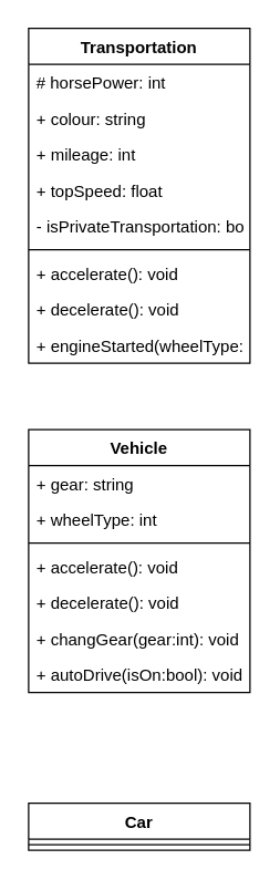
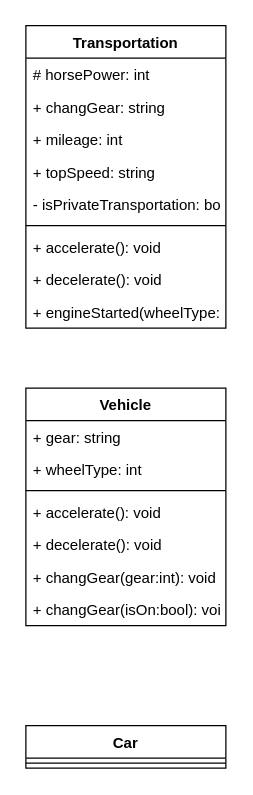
  <mxCell id="0" />
  <mxCell id="1" parent="0" />
  <mxCell id="2" value="Vehicle" style="swimlane;fontStyle=1;align=center;verticalAlign=top;childLayout=stackLayout;horizontal=1;startSize=26;horizontalStack=0;resizeParent=1;resizeParentMax=0;resizeLast=0;collapsible=1;marginBottom=0;" vertex="1" parent="1"><mxGeometry x="20" y="310" width="160" height="190" as="geometry" /></mxCell>
  <mxCell id="3" value="+ gear: string" style="text;strokeColor=none;fillColor=none;align=left;verticalAlign=top;spacingLeft=4;spacingRight=4;overflow=hidden;rotatable=0;points=[[0,0.5],[1,0.5]];portConstraint=eastwest;" vertex="1" parent="2"><mxGeometry y="26" width="160" height="26" as="geometry" /></mxCell>
  <mxCell id="4" value="+ wheelType: int" style="text;strokeColor=none;fillColor=none;align=left;verticalAlign=top;spacingLeft=4;spacingRight=4;overflow=hidden;rotatable=0;points=[[0,0.5],[1,0.5]];portConstraint=eastwest;" vertex="1" parent="2"><mxGeometry y="52" width="160" height="26" as="geometry" /></mxCell>
  <mxCell id="5" value="" style="line;strokeWidth=1;fillColor=none;align=left;verticalAlign=middle;spacingTop=-1;spacingLeft=3;spacingRight=3;rotatable=0;labelPosition=right;points=[];portConstraint=eastwest;" vertex="1" parent="2"><mxGeometry y="78" width="160" height="8" as="geometry" /></mxCell>
  <mxCell id="6" value="+ accelerate(): void" style="text;strokeColor=none;fillColor=none;align=left;verticalAlign=top;spacingLeft=4;spacingRight=4;overflow=hidden;rotatable=0;points=[[0,0.5],[1,0.5]];portConstraint=eastwest;" vertex="1" parent="2"><mxGeometry y="86" width="160" height="26" as="geometry" /></mxCell>
  <mxCell id="7" value="+ decelerate(): void" style="text;strokeColor=none;fillColor=none;align=left;verticalAlign=top;spacingLeft=4;spacingRight=4;overflow=hidden;rotatable=0;points=[[0,0.5],[1,0.5]];portConstraint=eastwest;" vertex="1" parent="2"><mxGeometry y="112" width="160" height="26" as="geometry" /></mxCell>
  <mxCell id="8" value="+ changGear(gear:int): void" style="text;strokeColor=none;fillColor=none;align=left;verticalAlign=top;spacingLeft=4;spacingRight=4;overflow=hidden;rotatable=0;points=[[0,0.5],[1,0.5]];portConstraint=eastwest;" vertex="1" parent="2"><mxGeometry y="138" width="160" height="26" as="geometry" /></mxCell>
- <mxCell id="9" value="+ autoDrive(isOn:bool): void" style="text;strokeColor=none;fillColor=none;align=left;verticalAlign=top;spacingLeft=4;spacingRight=4;overflow=hidden;rotatable=0;points=[[0,0.5],[1,0.5]];portConstraint=eastwest;" vertex="1" parent="2"><mxGeometry y="164" width="160" height="26" as="geometry" /></mxCell>
+ <mxCell id="9" value="+ changGear(isOn:bool): void" style="text;strokeColor=none;fillColor=none;align=left;verticalAlign=top;spacingLeft=4;spacingRight=4;overflow=hidden;rotatable=0;points=[[0,0.5],[1,0.5]];portConstraint=eastwest;" vertex="1" parent="2"><mxGeometry y="164" width="160" height="26" as="geometry" /></mxCell>
  <mxCell id="10" value="Car" style="swimlane;fontStyle=1;align=center;verticalAlign=top;childLayout=stackLayout;horizontal=1;startSize=26;horizontalStack=0;resizeParent=1;resizeParentMax=0;resizeLast=0;collapsible=1;marginBottom=0;" parent="1" vertex="1"><mxGeometry x="20" y="580" width="160" height="34" as="geometry" /></mxCell>
  <mxCell id="11" value="" style="line;strokeWidth=1;fillColor=none;align=left;verticalAlign=middle;spacingTop=-1;spacingLeft=3;spacingRight=3;rotatable=0;labelPosition=right;points=[];portConstraint=eastwest;" parent="10" vertex="1"><mxGeometry y="26" width="160" height="8" as="geometry" /></mxCell>
  <mxCell id="12" value="Transportation" style="swimlane;fontStyle=1;align=center;verticalAlign=top;childLayout=stackLayout;horizontal=1;startSize=26;horizontalStack=0;resizeParent=1;resizeParentMax=0;resizeLast=0;collapsible=1;marginBottom=0;" vertex="1" parent="1"><mxGeometry x="20" y="20" width="160" height="242" as="geometry" /></mxCell>
  <mxCell id="13" value="# horsePower: int" style="text;strokeColor=none;fillColor=none;align=left;verticalAlign=top;spacingLeft=4;spacingRight=4;overflow=hidden;rotatable=0;points=[[0,0.5],[1,0.5]];portConstraint=eastwest;" vertex="1" parent="12"><mxGeometry y="26" width="160" height="26" as="geometry" /></mxCell>
- <mxCell id="14" value="+ colour: string" style="text;strokeColor=none;fillColor=none;align=left;verticalAlign=top;spacingLeft=4;spacingRight=4;overflow=hidden;rotatable=0;points=[[0,0.5],[1,0.5]];portConstraint=eastwest;" vertex="1" parent="12"><mxGeometry y="52" width="160" height="26" as="geometry" /></mxCell>
+ <mxCell id="14" value="+ changGear: string" style="text;strokeColor=none;fillColor=none;align=left;verticalAlign=top;spacingLeft=4;spacingRight=4;overflow=hidden;rotatable=0;points=[[0,0.5],[1,0.5]];portConstraint=eastwest;" vertex="1" parent="12"><mxGeometry y="52" width="160" height="26" as="geometry" /></mxCell>
  <mxCell id="15" value="+ mileage: int" style="text;strokeColor=none;fillColor=none;align=left;verticalAlign=top;spacingLeft=4;spacingRight=4;overflow=hidden;rotatable=0;points=[[0,0.5],[1,0.5]];portConstraint=eastwest;" vertex="1" parent="12"><mxGeometry y="78" width="160" height="26" as="geometry" /></mxCell>
- <mxCell id="16" value="+ topSpeed: float" style="text;strokeColor=none;fillColor=none;align=left;verticalAlign=top;spacingLeft=4;spacingRight=4;overflow=hidden;rotatable=0;points=[[0,0.5],[1,0.5]];portConstraint=eastwest;" vertex="1" parent="12"><mxGeometry y="104" width="160" height="26" as="geometry" /></mxCell>
+ <mxCell id="16" value="+ topSpeed: string" style="text;strokeColor=none;fillColor=none;align=left;verticalAlign=top;spacingLeft=4;spacingRight=4;overflow=hidden;rotatable=0;points=[[0,0.5],[1,0.5]];portConstraint=eastwest;" vertex="1" parent="12"><mxGeometry y="104" width="160" height="26" as="geometry" /></mxCell>
  <mxCell id="17" value="- isPrivateTransportation: bool" style="text;strokeColor=none;fillColor=none;align=left;verticalAlign=top;spacingLeft=4;spacingRight=4;overflow=hidden;rotatable=0;points=[[0,0.5],[1,0.5]];portConstraint=eastwest;" vertex="1" parent="12"><mxGeometry y="130" width="160" height="26" as="geometry" /></mxCell>
  <mxCell id="18" value="" style="line;strokeWidth=1;fillColor=none;align=left;verticalAlign=middle;spacingTop=-1;spacingLeft=3;spacingRight=3;rotatable=0;labelPosition=right;points=[];portConstraint=eastwest;" vertex="1" parent="12"><mxGeometry y="156" width="160" height="8" as="geometry" /></mxCell>
  <mxCell id="19" value="+ accelerate(): void" style="text;strokeColor=none;fillColor=none;align=left;verticalAlign=top;spacingLeft=4;spacingRight=4;overflow=hidden;rotatable=0;points=[[0,0.5],[1,0.5]];portConstraint=eastwest;" vertex="1" parent="12"><mxGeometry y="164" width="160" height="26" as="geometry" /></mxCell>
  <mxCell id="20" value="+ decelerate(): void" style="text;strokeColor=none;fillColor=none;align=left;verticalAlign=top;spacingLeft=4;spacingRight=4;overflow=hidden;rotatable=0;points=[[0,0.5],[1,0.5]];portConstraint=eastwest;" vertex="1" parent="12"><mxGeometry y="190" width="160" height="26" as="geometry" /></mxCell>
  <mxCell id="21" value="+ engineStarted(wheelType:bool): void" style="text;strokeColor=none;fillColor=none;align=left;verticalAlign=top;spacingLeft=4;spacingRight=4;overflow=hidden;rotatable=0;points=[[0,0.5],[1,0.5]];portConstraint=eastwest;" vertex="1" parent="12"><mxGeometry y="216" width="160" height="26" as="geometry" /></mxCell>
